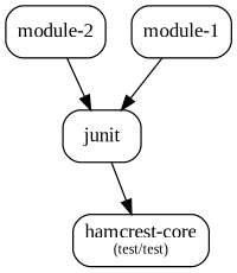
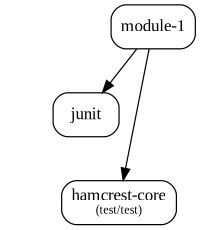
  digraph {
    fontname="Liberation Serif"
    node [fontname="Liberation Serif" fontsize=14 shape=box style=rounded]
    edge [fontname="Liberation Serif" fontsize=10]
    n1 [label=<module-1>]
    n2 [label=<junit>]
-   n3 [label=<module-2>]
    n4 [label=<hamcrest-core<font point-size="10"><br/>(test/test)</font>>]
    n1 -> n2
-   n2 -> n4
-   n3 -> n2
+   n1 -> n4
  }
